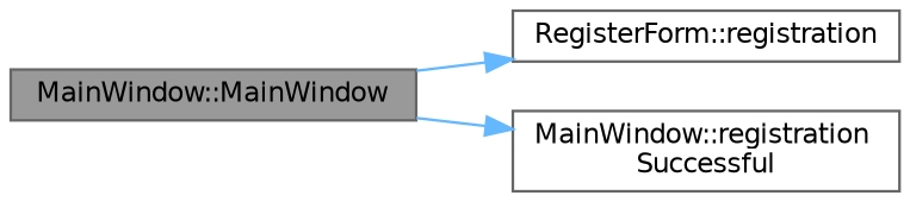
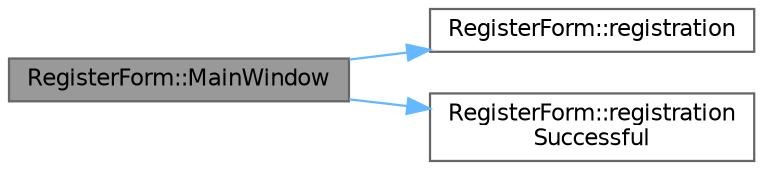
  digraph {
    rankdir=LR
    node [color=grey40 fillcolor=white fontname=Helvetica fontsize=10 shape=box style=filled]
    edge [color=steelblue1 fontname=Helvetica fontsize=10 labelfontname=Helvetica labelfontsize=10 style=solid]
-   n1 [color=gray40 fillcolor=grey60 fontcolor=black height=0.2 label="MainWindow::MainWindow" width=0.4]
+   n1 [color=gray40 fillcolor=grey60 fontcolor=black height=0.2 label="RegisterForm::MainWindow" width=0.4]
    n2 [height=0.2 label="RegisterForm::registration" width=0.4]
-   n3 [height=0.2 label="MainWindow::registration\lSuccessful" width=0.4]
+   n3 [height=0.2 label="RegisterForm::registration\lSuccessful" width=0.4]
    n1 -> n2
    n1 -> n3
  }
